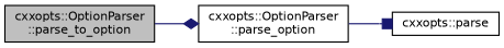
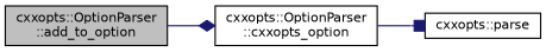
  digraph {
    rankdir=LR
    node [color=black fillcolor=white fontname=Helvetica fontsize=10 shape=record style=filled]
    edge [color=midnightblue fontname=Helvetica fontsize=10 labelfontname=Helvetica labelfontsize=10 style=solid]
-   n1 [fillcolor=grey75 fontcolor=black height=0.2 label="cxxopts::OptionParser\l::parse_to_option" width=0.4]
-   n2 [height=0.2 label="cxxopts::OptionParser\l::parse_option" width=0.4]
+   n1 [fillcolor=grey75 fontcolor=black height=0.2 label="cxxopts::OptionParser\l::add_to_option" width=0.4]
+   n2 [height=0.2 label="cxxopts::OptionParser\l::cxxopts_option" width=0.4]
    n3 [height=0.2 label="cxxopts::parse" width=0.4]
    n1 -> n2 [arrowhead=diamond]
    n2 -> n3 [arrowhead=box]
  }
